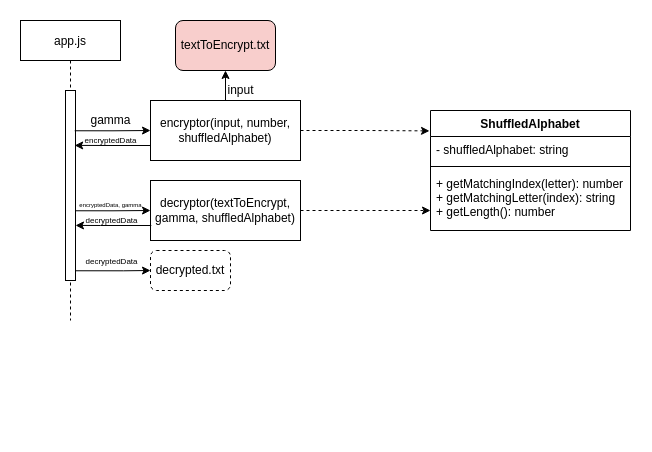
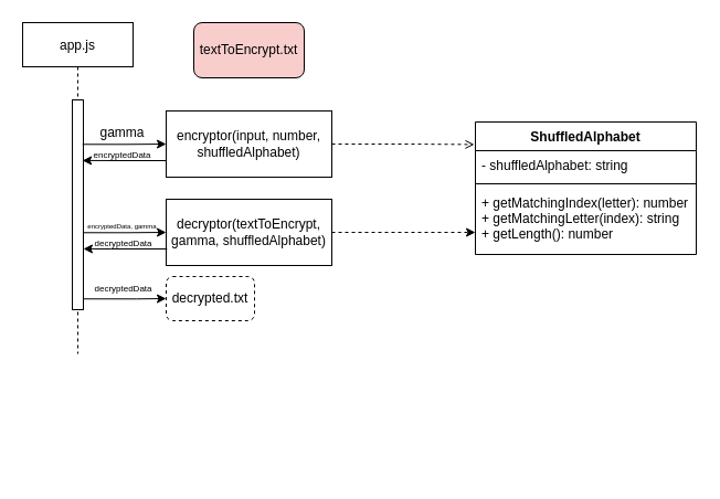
  <mxCell id="0" />
  <mxCell id="1" parent="0" />
  <mxCell id="2" style="edgeStyle=orthogonalEdgeStyle;rounded=0;orthogonalLoop=1;jettySize=auto;html=1;entryX=0.5;entryY=1;entryDx=0;entryDy=0;strokeColor=none;dashed=1;" edge="1" parent="1"><mxGeometry relative="1" as="geometry"><mxPoint x="320" y="210" as="targetPoint" /></mxGeometry></mxCell>
  <mxCell id="3" style="edgeStyle=orthogonalEdgeStyle;rounded=0;orthogonalLoop=1;jettySize=auto;html=1;entryX=0.5;entryY=0;entryDx=0;entryDy=0;" edge="1" parent="1"><mxGeometry relative="1" as="geometry"><mxPoint x="320" y="430" as="targetPoint" /></mxGeometry></mxCell>
  <mxCell id="4" value="app.js" style="shape=umlLifeline;perimeter=lifelinePerimeter;container=1;collapsible=0;recursiveResize=0;rounded=0;shadow=0;strokeWidth=1;" vertex="1" parent="1"><mxGeometry x="20" y="20" width="100" height="300" as="geometry" /></mxCell>
  <mxCell id="5" value="" style="points=[];perimeter=orthogonalPerimeter;rounded=0;shadow=0;strokeWidth=1;" vertex="1" parent="4"><mxGeometry x="45" y="70" width="10" height="190" as="geometry" /></mxCell>
  <mxCell id="6" style="edgeStyle=orthogonalEdgeStyle;rounded=0;orthogonalLoop=1;jettySize=auto;html=1;exitX=0.923;exitY=0.212;exitDx=0;exitDy=0;exitPerimeter=0;entryX=0;entryY=0.5;entryDx=0;entryDy=0;" edge="1" parent="1" source="5" target="10"><mxGeometry relative="1" as="geometry"><mxPoint x="150" y="130" as="targetPoint" /><mxPoint x="80" y="130" as="sourcePoint" /></mxGeometry></mxCell>
- <mxCell id="7" style="edgeStyle=orthogonalEdgeStyle;rounded=0;orthogonalLoop=1;jettySize=auto;html=1;entryX=0.5;entryY=1;entryDx=0;entryDy=0;" edge="1" parent="1" source="10" target="11"><mxGeometry relative="1" as="geometry" /></mxCell>
  <mxCell id="8" style="edgeStyle=orthogonalEdgeStyle;rounded=0;orthogonalLoop=1;jettySize=auto;html=1;exitX=0;exitY=0.75;exitDx=0;exitDy=0;entryX=0.92;entryY=0.289;entryDx=0;entryDy=0;entryPerimeter=0;" edge="1" parent="1" source="10" target="5"><mxGeometry relative="1" as="geometry" /></mxCell>
- <mxCell id="9" style="edgeStyle=orthogonalEdgeStyle;rounded=0;orthogonalLoop=1;jettySize=auto;html=1;fontSize=6;entryX=-0.005;entryY=0.17;entryDx=0;entryDy=0;entryPerimeter=0;dashed=1;" edge="1" parent="1" source="10" target="24"><mxGeometry relative="1" as="geometry"><mxPoint x="530" y="130" as="targetPoint" /><Array as="points" /></mxGeometry></mxCell>
+ <mxCell id="9" style="edgeStyle=orthogonalEdgeStyle;rounded=0;orthogonalLoop=1;jettySize=auto;html=1;fontSize=6;entryX=-0.005;entryY=0.17;entryDx=0;entryDy=0;entryPerimeter=0;dashed=1;endArrow=open;" edge="1" parent="1" source="10" target="24"><mxGeometry relative="1" as="geometry"><mxPoint x="530" y="130" as="targetPoint" /><Array as="points" /></mxGeometry></mxCell>
  <mxCell id="10" value="encryptor(input, number, shuffledAlphabet)" style="rounded=0;whiteSpace=wrap;html=1;" vertex="1" parent="1"><mxGeometry x="150" y="100" width="150" height="60" as="geometry" /></mxCell>
  <mxCell id="11" value="textToEncrypt.txt" style="rounded=1;whiteSpace=wrap;html=1;fillColor=#f8cecc;" vertex="1" parent="1"><mxGeometry x="175" y="20" width="100" height="50" as="geometry" /></mxCell>
- <mxCell id="12" value="input" style="text;html=1;align=center;verticalAlign=middle;resizable=0;points=[];autosize=1;" vertex="1" parent="1"><mxGeometry x="220" y="80" width="40" height="20" as="geometry" /></mxCell>
  <mxCell id="13" value="gamma" style="text;html=1;align=center;verticalAlign=middle;resizable=0;points=[];autosize=1;" vertex="1" parent="1"><mxGeometry x="80" y="110" width="60" height="20" as="geometry" /></mxCell>
  <mxCell id="14" value="encryptedData" style="text;html=1;align=center;verticalAlign=middle;resizable=0;points=[];autosize=1;fontSize=8;" vertex="1" parent="1"><mxGeometry x="75" y="130" width="70" height="20" as="geometry" /></mxCell>
  <mxCell id="15" style="edgeStyle=orthogonalEdgeStyle;rounded=0;orthogonalLoop=1;jettySize=auto;html=1;fontSize=6;dashed=1;" edge="1" parent="1" source="16"><mxGeometry relative="1" as="geometry"><mxPoint x="430" y="210" as="targetPoint" /></mxGeometry></mxCell>
  <mxCell id="16" value="decryptor(textToEncrypt, gamma, shuffledAlphabet)" style="rounded=0;whiteSpace=wrap;html=1;" vertex="1" parent="1"><mxGeometry x="150" y="180" width="150" height="60" as="geometry" /></mxCell>
  <mxCell id="17" style="edgeStyle=orthogonalEdgeStyle;rounded=0;orthogonalLoop=1;jettySize=auto;html=1;entryX=0;entryY=0.5;entryDx=0;entryDy=0;fontSize=8;exitX=1.051;exitY=0.633;exitDx=0;exitDy=0;exitPerimeter=0;" edge="1" parent="1" source="5" target="16"><mxGeometry relative="1" as="geometry"><mxPoint x="78" y="210" as="sourcePoint" /></mxGeometry></mxCell>
  <mxCell id="18" value="encryptedData, gamma" style="text;html=1;align=center;verticalAlign=middle;resizable=0;points=[];autosize=1;fontSize=6;" vertex="1" parent="1"><mxGeometry x="70" y="200" width="80" height="10" as="geometry" /></mxCell>
  <mxCell id="19" style="edgeStyle=orthogonalEdgeStyle;rounded=0;orthogonalLoop=1;jettySize=auto;html=1;exitX=0;exitY=0.75;exitDx=0;exitDy=0;entryX=0.92;entryY=0.289;entryDx=0;entryDy=0;entryPerimeter=0;" edge="1" parent="1"><mxGeometry relative="1" as="geometry"><mxPoint x="150.8" y="225" as="sourcePoint" /><mxPoint x="75" y="224.91" as="targetPoint" /><Array as="points"><mxPoint x="100" y="225" /><mxPoint x="100" y="225" /></Array></mxGeometry></mxCell>
  <mxCell id="20" value="decryptedData" style="text;html=1;align=center;verticalAlign=middle;resizable=0;points=[];autosize=1;fontSize=8;" vertex="1" parent="1"><mxGeometry x="75.8" y="210" width="70" height="20" as="geometry" /></mxCell>
  <mxCell id="21" style="edgeStyle=orthogonalEdgeStyle;rounded=0;orthogonalLoop=1;jettySize=auto;html=1;exitX=0.923;exitY=0.212;exitDx=0;exitDy=0;exitPerimeter=0;entryX=0;entryY=0.5;entryDx=0;entryDy=0;" edge="1" parent="1" target="23"><mxGeometry relative="1" as="geometry"><mxPoint x="150" y="270" as="targetPoint" /><mxPoint x="75" y="270.28" as="sourcePoint" /><Array as="points"><mxPoint x="123" y="270" /></Array></mxGeometry></mxCell>
  <mxCell id="22" value="&lt;span style=&quot;font-size: 8px&quot;&gt;decryptedData&lt;/span&gt;" style="text;html=1;align=center;verticalAlign=middle;resizable=0;points=[];autosize=1;" vertex="1" parent="1"><mxGeometry x="75.77" y="250" width="70" height="20" as="geometry" /></mxCell>
  <mxCell id="23" value="decrypted.txt" style="rounded=1;whiteSpace=wrap;html=1;dashed=1;" vertex="1" parent="1"><mxGeometry x="150" y="250" width="80" height="40" as="geometry" /></mxCell>
  <mxCell id="24" value="ShuffledAlphabet" style="swimlane;fontStyle=1;align=center;verticalAlign=top;childLayout=stackLayout;horizontal=1;startSize=26;horizontalStack=0;resizeParent=1;resizeParentMax=0;resizeLast=0;collapsible=1;marginBottom=0;fontSize=12;" vertex="1" parent="1"><mxGeometry x="430" y="110" width="200" height="120" as="geometry" /></mxCell>
  <mxCell id="25" value="- shuffledAlphabet: string" style="text;strokeColor=none;fillColor=none;align=left;verticalAlign=top;spacingLeft=4;spacingRight=4;overflow=hidden;rotatable=0;points=[[0,0.5],[1,0.5]];portConstraint=eastwest;" vertex="1" parent="24"><mxGeometry y="26" width="200" height="26" as="geometry" /></mxCell>
  <mxCell id="26" value="" style="line;strokeWidth=1;fillColor=none;align=left;verticalAlign=middle;spacingTop=-1;spacingLeft=3;spacingRight=3;rotatable=0;labelPosition=right;points=[];portConstraint=eastwest;" vertex="1" parent="24"><mxGeometry y="52" width="200" height="8" as="geometry" /></mxCell>
  <mxCell id="27" value="+ getMatchingIndex(letter): number&#10;+ getMatchingLetter(index): string&#10;+ getLength(): number" style="text;strokeColor=none;fillColor=none;align=left;verticalAlign=top;spacingLeft=4;spacingRight=4;overflow=hidden;rotatable=0;points=[[0,0.5],[1,0.5]];portConstraint=eastwest;" vertex="1" parent="24"><mxGeometry y="60" width="200" height="60" as="geometry" /></mxCell>
